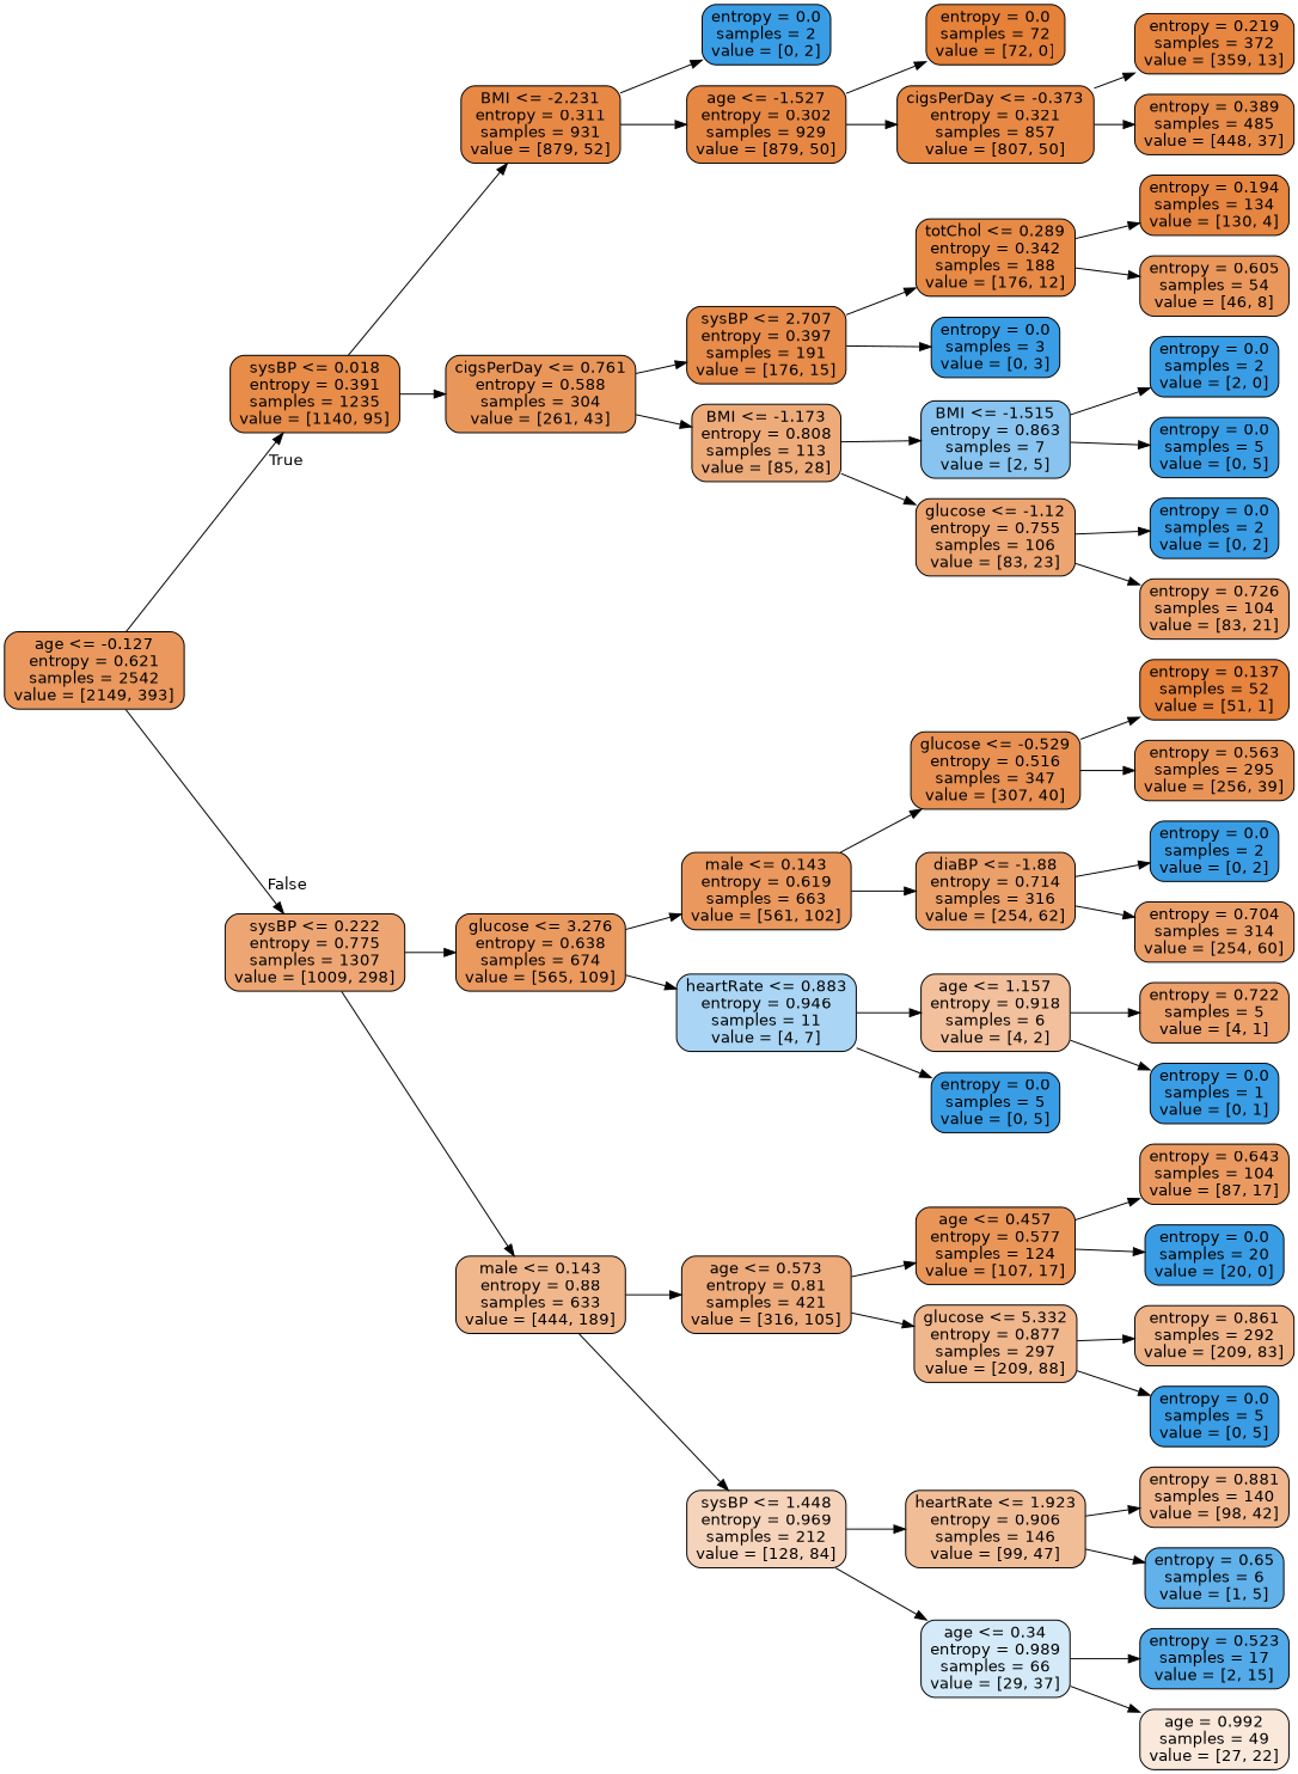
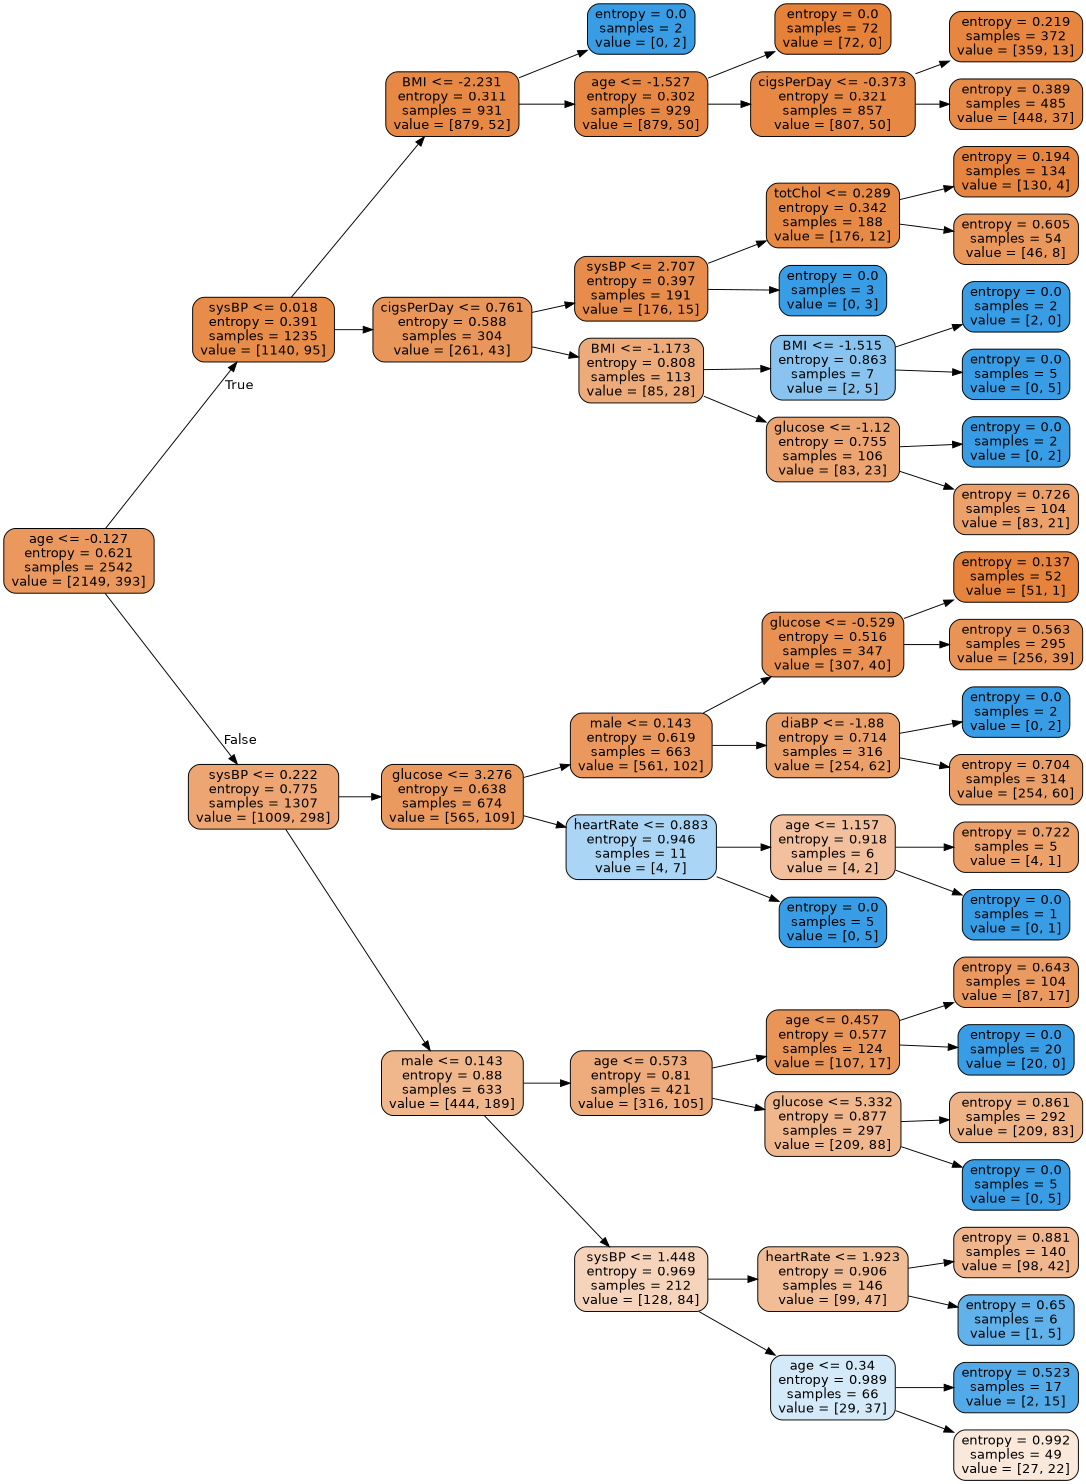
  digraph {
    rankdir=LR
    node [color=black fillcolor="#399de5" fontname=helvetica shape=box style="filled, rounded"]
    edge [fontname=helvetica]
    n1 [fillcolor="#ea985d" label="age <= -0.127\nentropy = 0.621\nsamples = 2542\nvalue = [2149, 393]"]
    n2 [fillcolor="#e78c49" label="sysBP <= 0.018\nentropy = 0.391\nsamples = 1235\nvalue = [1140, 95]"]
    n3 [fillcolor="#eda673" label="sysBP <= 0.222\nentropy = 0.775\nsamples = 1307\nvalue = [1009, 298]"]
    n4 [fillcolor="#e78845" label="BMI <= -2.231\nentropy = 0.311\nsamples = 931\nvalue = [879, 52]"]
    n5 [fillcolor="#e9965a" label="cigsPerDay <= 0.761\nentropy = 0.588\nsamples = 304\nvalue = [261, 43]"]
    n6 [fillcolor="#ea995f" label="glucose <= 3.276\nentropy = 0.638\nsamples = 674\nvalue = [565, 109]"]
    n7 [fillcolor="#f0b78d" label="male <= 0.143\nentropy = 0.88\nsamples = 633\nvalue = [444, 189]"]
    n8 [label="entropy = 0.0\nsamples = 2\nvalue = [0, 2]"]
    n9 [fillcolor="#e68844" label="age <= -1.527\nentropy = 0.302\nsamples = 929\nvalue = [879, 50]"]
    n10 [fillcolor="#e78c4a" label="sysBP <= 2.707\nentropy = 0.397\nsamples = 191\nvalue = [176, 15]"]
    n11 [fillcolor="#eeab7a" label="BMI <= -1.173\nentropy = 0.808\nsamples = 113\nvalue = [85, 28]"]
    n12 [fillcolor="#e58139" label="entropy = 0.0\nsamples = 72\nvalue = [72, 0]"]
    n13 [fillcolor="#e78945" label="cigsPerDay <= -0.373\nentropy = 0.321\nsamples = 857\nvalue = [807, 50]"]
    n14 [fillcolor="#e68640" label="entropy = 0.219\nsamples = 372\nvalue = [359, 13]"]
    n15 [fillcolor="#e78b49" label="entropy = 0.389\nsamples = 485\nvalue = [448, 37]"]
    n16 [fillcolor="#e78a46" label="totChol <= 0.289\nentropy = 0.342\nsamples = 188\nvalue = [176, 12]"]
    n17 [label="entropy = 0.0\nsamples = 3\nvalue = [0, 3]"]
    n18 [fillcolor="#88c4ef" label="BMI <= -1.515\nentropy = 0.863\nsamples = 7\nvalue = [2, 5]"]
    n19 [fillcolor="#eca470" label="glucose <= -1.12\nentropy = 0.755\nsamples = 106\nvalue = [83, 23]"]
    n20 [fillcolor="#e6853f" label="entropy = 0.194\nsamples = 134\nvalue = [130, 4]"]
    n21 [fillcolor="#ea975b" label="entropy = 0.605\nsamples = 54\nvalue = [46, 8]"]
    n22 [label="entropy = 0.0\nsamples = 2\nvalue = [2, 0]"]
    n23 [label="entropy = 0.0\nsamples = 5\nvalue = [0, 5]"]
    n24 [label="entropy = 0.0\nsamples = 2\nvalue = [0, 2]"]
    n25 [fillcolor="#eca16b" label="entropy = 0.726\nsamples = 104\nvalue = [83, 21]"]
    n26 [fillcolor="#ea985d" label="male <= 0.143\nentropy = 0.619\nsamples = 663\nvalue = [561, 102]"]
    n27 [fillcolor="#aad5f4" label="heartRate <= 0.883\nentropy = 0.946\nsamples = 11\nvalue = [4, 7]"]
    n28 [fillcolor="#eeab7b" label="age <= 0.573\nentropy = 0.81\nsamples = 421\nvalue = [316, 105]"]
    n29 [fillcolor="#f6d4bb" label="sysBP <= 1.448\nentropy = 0.969\nsamples = 212\nvalue = [128, 84]"]
    n30 [fillcolor="#e89153" label="glucose <= -0.529\nentropy = 0.516\nsamples = 347\nvalue = [307, 40]"]
    n31 [fillcolor="#eba069" label="diaBP <= -1.88\nentropy = 0.714\nsamples = 316\nvalue = [254, 62]"]
    n32 [fillcolor="#f2c09c" label="age <= 1.157\nentropy = 0.918\nsamples = 6\nvalue = [4, 2]"]
    n33 [label="entropy = 0.0\nsamples = 5\nvalue = [0, 5]"]
    n34 [fillcolor="#e6833d" label="entropy = 0.137\nsamples = 52\nvalue = [51, 1]"]
    n35 [fillcolor="#e99457" label="entropy = 0.563\nsamples = 295\nvalue = [256, 39]"]
    n36 [label="entropy = 0.0\nsamples = 2\nvalue = [0, 2]"]
    n37 [fillcolor="#eb9f68" label="entropy = 0.704\nsamples = 314\nvalue = [254, 60]"]
    n38 [fillcolor="#eca06a" label="entropy = 0.722\nsamples = 5\nvalue = [4, 1]"]
    n39 [label="entropy = 0.0\nsamples = 1\nvalue = [0, 1]"]
    n40 [fillcolor="#e99558" label="age <= 0.457\nentropy = 0.577\nsamples = 124\nvalue = [107, 17]"]
    n41 [fillcolor="#f0b68c" label="glucose <= 5.332\nentropy = 0.877\nsamples = 297\nvalue = [209, 88]"]
    n42 [fillcolor="#f1bd97" label="heartRate <= 1.923\nentropy = 0.906\nsamples = 146\nvalue = [99, 47]"]
    n43 [fillcolor="#d4eaf9" label="age <= 0.34\nentropy = 0.989\nsamples = 66\nvalue = [29, 37]"]
    n44 [fillcolor="#ea9a60" label="entropy = 0.643\nsamples = 104\nvalue = [87, 17]"]
    n45 [label="entropy = 0.0\nsamples = 20\nvalue = [20, 0]"]
    n46 [fillcolor="#efb388" label="entropy = 0.861\nsamples = 292\nvalue = [209, 83]"]
    n47 [label="entropy = 0.0\nsamples = 5\nvalue = [0, 5]"]
    n48 [fillcolor="#f0b78e" label="entropy = 0.881\nsamples = 140\nvalue = [98, 42]"]
    n49 [fillcolor="#61b1ea" label="entropy = 0.65\nsamples = 6\nvalue = [1, 5]"]
    n50 [fillcolor="#53aae8" label="entropy = 0.523\nsamples = 17\nvalue = [2, 15]"]
-   n51 [fillcolor="#fae8da" label="age = 0.992\nsamples = 49\nvalue = [27, 22]"]
+   n51 [fillcolor="#fae8da" label="entropy = 0.992\nsamples = 49\nvalue = [27, 22]"]
    n1 -> n2 [headlabel=True labelangle=45 labeldistance=2.5]
    n1 -> n3 [headlabel=False labelangle=-45 labeldistance=2.5]
    n2 -> n4
    n2 -> n5
    n3 -> n6
    n3 -> n7
    n4 -> n8
    n4 -> n9
    n5 -> n10
    n5 -> n11
    n6 -> n26
    n6 -> n27
    n7 -> n28
    n7 -> n29
    n9 -> n12
    n9 -> n13
    n10 -> n16
    n10 -> n17
    n11 -> n18
    n11 -> n19
    n13 -> n14
    n13 -> n15
    n16 -> n20
    n16 -> n21
    n18 -> n22
    n18 -> n23
    n19 -> n24
    n19 -> n25
    n26 -> n30
    n26 -> n31
    n27 -> n32
    n27 -> n33
    n28 -> n40
    n28 -> n41
    n29 -> n42
    n29 -> n43
    n30 -> n34
    n30 -> n35
    n31 -> n36
    n31 -> n37
    n32 -> n38
    n32 -> n39
    n40 -> n44
    n40 -> n45
    n41 -> n46
    n41 -> n47
    n42 -> n48
    n42 -> n49
    n43 -> n50
    n43 -> n51
  }
